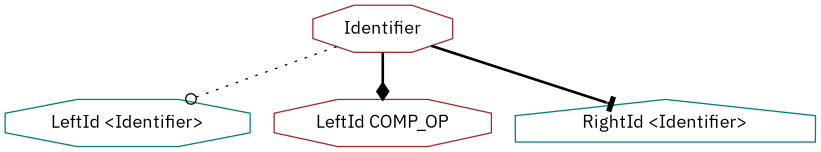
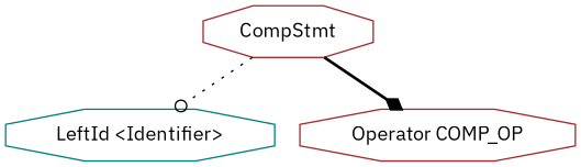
  digraph {
    fontname="IBM Plex Sans"
    node [color=teal fontname="IBM Plex Sans" shape=octagon]
    edge [fontname="IBM Plex Sans" style=bold]
    "LeftId <Identifier>"
-   CompStmt [color=brown label=Identifier]
-   "Operator COMP_OP" [color=brown label="LeftId COMP_OP"]
-   "RightId <Identifier>" [shape=house]
+   CompStmt [color=brown]
+   "Operator COMP_OP" [color=brown]
    CompStmt -> "LeftId <Identifier>" [arrowhead=odot style=dotted]
    CompStmt -> "Operator COMP_OP" [arrowhead=diamond]
-   CompStmt -> "RightId <Identifier>" [arrowhead=tee]
  }
